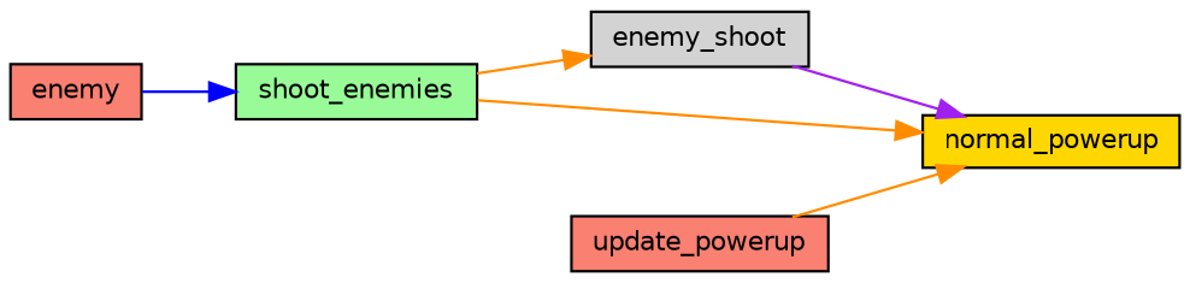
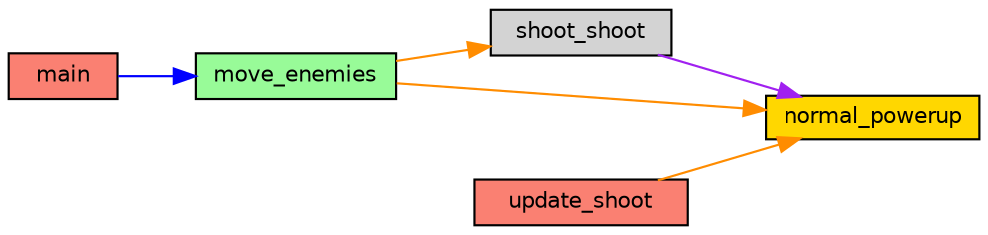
  digraph {
    rankdir=RL
    node [color=black fillcolor=salmon fontname=Helvetica fontsize=10 shape=record style=filled]
    edge [color=darkorange dir=back fontname=Helvetica fontsize=10 labelfontname=Helvetica labelfontsize=10 style=solid]
    n1 [fillcolor=gold fontcolor=black height=0.2 label=normal_powerup width=0.4]
-   n2 [fillcolor=lightgrey height=0.2 label=enemy_shoot width=0.4]
-   n3 [fillcolor=palegreen height=0.2 label=shoot_enemies width=0.4]
-   n4 [height=0.2 label=update_powerup width=0.4]
-   n5 [height=0.2 label=enemy width=0.4]
+   n2 [fillcolor=lightgrey height=0.2 label=shoot_shoot width=0.4]
+   n3 [fillcolor=palegreen height=0.2 label=move_enemies width=0.4]
+   n4 [height=0.2 label=update_shoot width=0.4]
+   n5 [height=0.2 label=main width=0.4]
    n1 -> n2 [color=purple]
    n1 -> n3
    n1 -> n4
    n2 -> n3
    n3 -> n5 [color=blue]
  }
